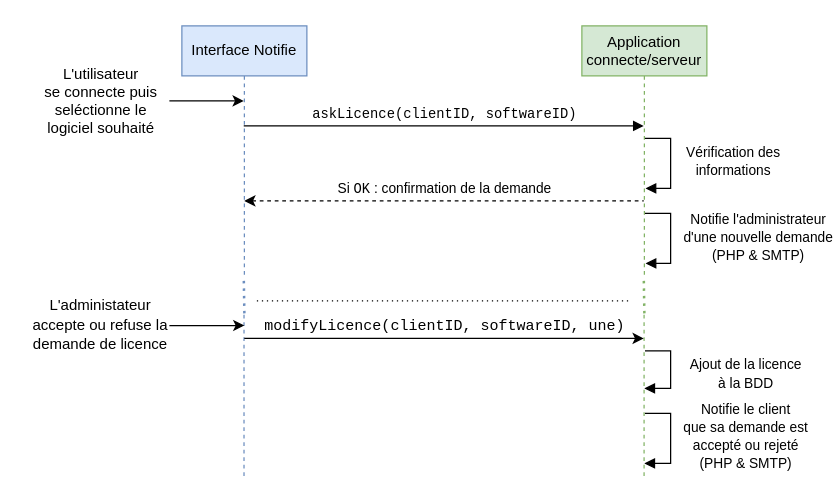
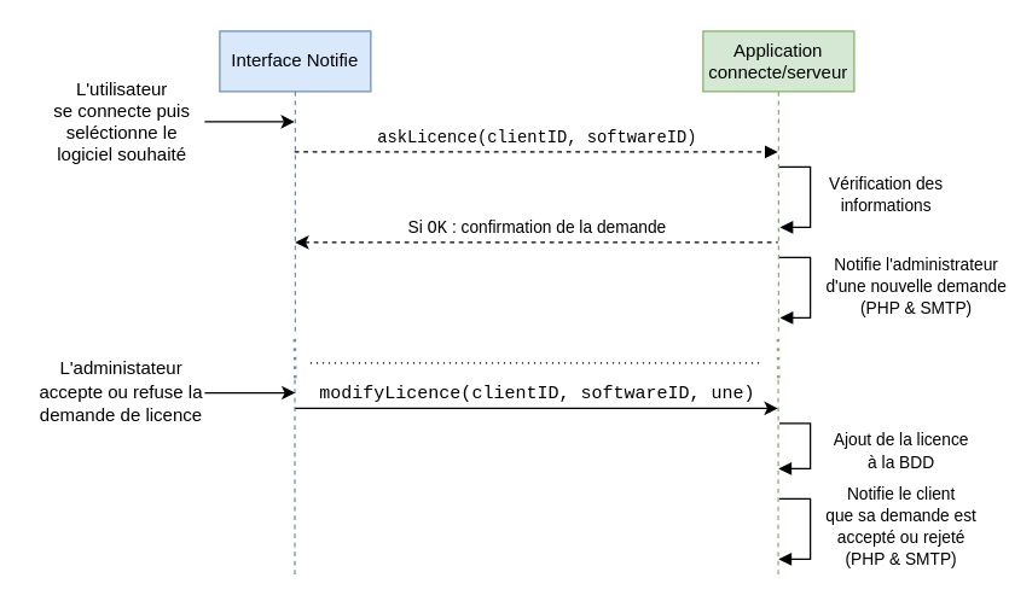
  <mxCell id="0" />
  <mxCell id="1" parent="0" />
  <mxCell id="2" value="Interface Notifie" style="shape=umlLifeline;perimeter=lifelinePerimeter;whiteSpace=wrap;html=1;container=1;collapsible=0;recursiveResize=0;outlineConnect=0;fillColor=#dae8fc;strokeColor=#6c8ebf;" parent="1" vertex="1"><mxGeometry x="145" y="20" width="100" height="200" as="geometry" /></mxCell>
  <mxCell id="3" value="&lt;div&gt;Application&lt;/div&gt;&lt;div&gt;connecte/serveur&lt;/div&gt;" style="shape=umlLifeline;perimeter=lifelinePerimeter;whiteSpace=wrap;html=1;container=1;collapsible=0;recursiveResize=0;outlineConnect=0;fillColor=#d5e8d4;strokeColor=#82b366;" parent="1" vertex="1"><mxGeometry x="465" y="20" width="100" height="200" as="geometry" /></mxCell>
  <mxCell id="4" value="&lt;div&gt;&lt;font face=&quot;Helvetica&quot;&gt;Notifie l'administrateur&lt;/font&gt;&lt;/div&gt;&lt;div&gt;&lt;font face=&quot;Helvetica&quot;&gt;d'une nouvelle demande&lt;/font&gt;&lt;/div&gt;&lt;div&gt;&lt;font face=&quot;Helvetica&quot;&gt;(PHP &amp;amp; SMTP)&lt;br&gt;&lt;/font&gt;&lt;/div&gt;" style="edgeStyle=orthogonalEdgeStyle;html=1;align=center;spacingLeft=2;endArrow=block;rounded=0;fontFamily=Courier New;" parent="3" edge="1"><mxGeometry x="-0.018" y="69" relative="1" as="geometry"><mxPoint x="50.5" y="150" as="sourcePoint" /><Array as="points"><mxPoint x="71" y="150" /><mxPoint x="71" y="190" /></Array><mxPoint x="51" y="190" as="targetPoint" /><mxPoint as="offset" /></mxGeometry></mxCell>
  <mxCell id="5" value="&lt;div&gt;&lt;font face=&quot;Helvetica&quot;&gt;Vérification des&lt;/font&gt;&lt;/div&gt;&lt;div&gt;&lt;font face=&quot;Helvetica&quot;&gt;informations&lt;br&gt;&lt;/font&gt;&lt;/div&gt;" style="edgeStyle=orthogonalEdgeStyle;html=1;align=center;spacingLeft=2;endArrow=block;rounded=0;fontFamily=Courier New;" edge="1" parent="3"><mxGeometry x="-0.019" y="49" relative="1" as="geometry"><mxPoint x="50.47" y="90" as="sourcePoint" /><Array as="points"><mxPoint x="71" y="90" /><mxPoint x="71" y="130" /></Array><mxPoint x="50.97" y="130" as="targetPoint" /><mxPoint as="offset" /></mxGeometry></mxCell>
- <mxCell id="6" value="&lt;font face=&quot;Courier New&quot;&gt;askLicence(clientID, softwareID)&lt;br&gt;&lt;/font&gt;" style="html=1;verticalAlign=bottom;endArrow=block;rounded=0;" parent="1" source="2" target="3" edge="1"><mxGeometry width="80" relative="1" as="geometry"><mxPoint x="345" y="270" as="sourcePoint" /><mxPoint x="425" y="270" as="targetPoint" /><Array as="points"><mxPoint x="335" y="100" /></Array></mxGeometry></mxCell>
+ <mxCell id="6" value="&lt;font face=&quot;Courier New&quot;&gt;askLicence(clientID, softwareID)&lt;br&gt;&lt;/font&gt;" style="html=1;verticalAlign=bottom;endArrow=block;rounded=0;dashed=1;" parent="1" source="2" target="3" edge="1"><mxGeometry width="80" relative="1" as="geometry"><mxPoint x="345" y="270" as="sourcePoint" /><mxPoint x="425" y="270" as="targetPoint" /><Array as="points"><mxPoint x="335" y="100" /></Array></mxGeometry></mxCell>
  <mxCell id="7" style="edgeStyle=orthogonalEdgeStyle;rounded=0;orthogonalLoop=1;jettySize=auto;html=1;" edge="1" parent="1" source="8" target="2"><mxGeometry relative="1" as="geometry"><Array as="points"><mxPoint x="155" y="80" /><mxPoint x="155" y="130" /></Array></mxGeometry></mxCell>
  <mxCell id="8" value="&lt;div&gt;L'utilisateur&lt;/div&gt;&lt;div&gt;se connecte puis&lt;br&gt;&lt;/div&gt;&lt;div&gt;seléctionne le&lt;/div&gt;&lt;div&gt;logiciel souhaité&lt;br&gt;&lt;/div&gt;" style="text;html=1;align=center;verticalAlign=middle;resizable=0;points=[];autosize=1;strokeColor=none;fillColor=none;fontFamily=Helvetica;" parent="1" vertex="1"><mxGeometry x="25" y="50" width="110" height="60" as="geometry" /></mxCell>
  <mxCell id="9" value="Si &lt;font face=&quot;Courier New&quot;&gt;OK&lt;/font&gt; : confirmation de la demande" style="html=1;verticalAlign=bottom;endArrow=none;rounded=0;fontFamily=Helvetica;endFill=0;dashed=1;startArrow=classic;startFill=1;" edge="1" parent="1"><mxGeometry width="80" relative="1" as="geometry"><mxPoint x="194.929" y="160" as="sourcePoint" /><mxPoint x="514.5" y="160" as="targetPoint" /><Array as="points"><mxPoint x="385" y="160" /><mxPoint x="455" y="160" /></Array></mxGeometry></mxCell>
  <mxCell id="10" value="" style="endArrow=none;dashed=1;html=1;dashPattern=1 2;strokeWidth=2;rounded=0;fontFamily=Courier New;fillColor=#d5e8d4;strokeColor=#82b366;" edge="1" parent="1" target="3"><mxGeometry width="50" height="50" relative="1" as="geometry"><mxPoint x="515" y="250" as="sourcePoint" /><mxPoint x="495" y="180" as="targetPoint" /></mxGeometry></mxCell>
  <mxCell id="11" value="" style="endArrow=none;dashed=1;html=1;dashPattern=1 2;strokeWidth=2;rounded=0;fontFamily=Courier New;fillColor=#dae8fc;strokeColor=#6c8ebf;jumpSize=6;" edge="1" parent="1" target="2"><mxGeometry width="50" height="50" relative="1" as="geometry"><mxPoint x="195" y="250" as="sourcePoint" /><mxPoint x="524.929" y="230" as="targetPoint" /></mxGeometry></mxCell>
  <mxCell id="12" value="" style="endArrow=none;dashed=1;html=1;rounded=0;fontFamily=Courier New;fillColor=#d5e8d4;strokeColor=#82b366;" edge="1" parent="1"><mxGeometry width="50" height="50" relative="1" as="geometry"><mxPoint x="514.76" y="380" as="sourcePoint" /><mxPoint x="514.76" y="250" as="targetPoint" /></mxGeometry></mxCell>
  <mxCell id="13" value="" style="endArrow=none;dashed=1;html=1;rounded=0;fontFamily=Courier New;fillColor=#dae8fc;strokeColor=#6c8ebf;" edge="1" parent="1"><mxGeometry width="50" height="50" relative="1" as="geometry"><mxPoint x="194.71" y="380" as="sourcePoint" /><mxPoint x="194.71" y="250" as="targetPoint" /></mxGeometry></mxCell>
  <mxCell id="14" value="" style="endArrow=none;html=1;rounded=0;fontFamily=Courier New;jumpSize=6;startArrow=classic;startFill=1;endFill=0;" edge="1" parent="1"><mxGeometry width="50" height="50" relative="1" as="geometry"><mxPoint x="195" y="259.71" as="sourcePoint" /><mxPoint x="135" y="259.71" as="targetPoint" /></mxGeometry></mxCell>
  <mxCell id="15" value="&lt;div&gt;&lt;font face=&quot;Helvetica&quot;&gt;L'administateur&lt;/font&gt;&lt;/div&gt;&lt;div&gt;&lt;font face=&quot;Helvetica&quot;&gt;accepte ou refuse la demande de licence&lt;br&gt;&lt;/font&gt;&lt;/div&gt;" style="text;html=1;strokeColor=none;fillColor=none;align=center;verticalAlign=middle;whiteSpace=wrap;rounded=0;fontFamily=Courier New;" vertex="1" parent="1"><mxGeometry x="20" y="240" width="120" height="40" as="geometry" /></mxCell>
  <mxCell id="16" value="&lt;div&gt;&lt;font face=&quot;Helvetica&quot;&gt;Notifie le client&lt;br&gt;&lt;/font&gt;&lt;/div&gt;&lt;div&gt;&lt;font face=&quot;Helvetica&quot;&gt;que sa demande est&lt;/font&gt;&lt;/div&gt;&lt;div&gt;&lt;font face=&quot;Helvetica&quot;&gt;accepté ou rejeté&lt;/font&gt;&lt;/div&gt;&lt;div&gt;&lt;font face=&quot;Helvetica&quot;&gt;(PHP &amp;amp; SMTP)&lt;br&gt;&lt;/font&gt;&lt;/div&gt;" style="edgeStyle=orthogonalEdgeStyle;html=1;align=center;spacingLeft=2;endArrow=block;rounded=0;fontFamily=Courier New;" edge="1" parent="1"><mxGeometry x="-0.019" y="59" relative="1" as="geometry"><mxPoint x="515.47" y="330" as="sourcePoint" /><Array as="points"><mxPoint x="536" y="330" /><mxPoint x="536" y="370" /></Array><mxPoint x="515" y="370" as="targetPoint" /><mxPoint as="offset" /></mxGeometry></mxCell>
  <mxCell id="17" value="" style="endArrow=none;dashed=1;html=1;dashPattern=1 3;strokeWidth=1;rounded=0;fontFamily=Helvetica;jumpSize=6;" edge="1" parent="1"><mxGeometry width="50" height="50" relative="1" as="geometry"><mxPoint x="205" y="240" as="sourcePoint" /><mxPoint x="505" y="240" as="targetPoint" /></mxGeometry></mxCell>
  <mxCell id="18" value="&lt;div&gt;&lt;font face=&quot;Helvetica&quot;&gt;Ajout de la licence&lt;/font&gt;&lt;/div&gt;&lt;div&gt;&lt;font face=&quot;Helvetica&quot;&gt;à la BDD&lt;br&gt;&lt;/font&gt;&lt;/div&gt;" style="edgeStyle=orthogonalEdgeStyle;html=1;align=center;spacingLeft=2;endArrow=block;rounded=0;fontFamily=Courier New;" edge="1" parent="1"><mxGeometry x="0.132" y="59" relative="1" as="geometry"><mxPoint x="515.47" y="280" as="sourcePoint" /><Array as="points"><mxPoint x="536" y="280" /><mxPoint x="536" y="310" /><mxPoint x="515" y="310" /></Array><mxPoint x="515" y="310" as="targetPoint" /><mxPoint as="offset" /></mxGeometry></mxCell>
  <mxCell id="19" value="" style="endArrow=classic;html=1;rounded=0;fontFamily=Helvetica;strokeWidth=1;jumpSize=6;" edge="1" parent="1"><mxGeometry width="50" height="50" relative="1" as="geometry"><mxPoint x="194.929" y="270" as="sourcePoint" /><mxPoint x="514.5" y="270" as="targetPoint" /></mxGeometry></mxCell>
  <mxCell id="20" value="&lt;font face=&quot;Courier New&quot;&gt;modifyLicence(clientID, softwareID, une)&lt;br&gt;&lt;/font&gt;" style="text;html=1;align=center;verticalAlign=middle;resizable=0;points=[];autosize=1;strokeColor=none;fillColor=none;fontFamily=Helvetica;" vertex="1" parent="1"><mxGeometry x="190" y="250" width="330" height="20" as="geometry" /></mxCell>
